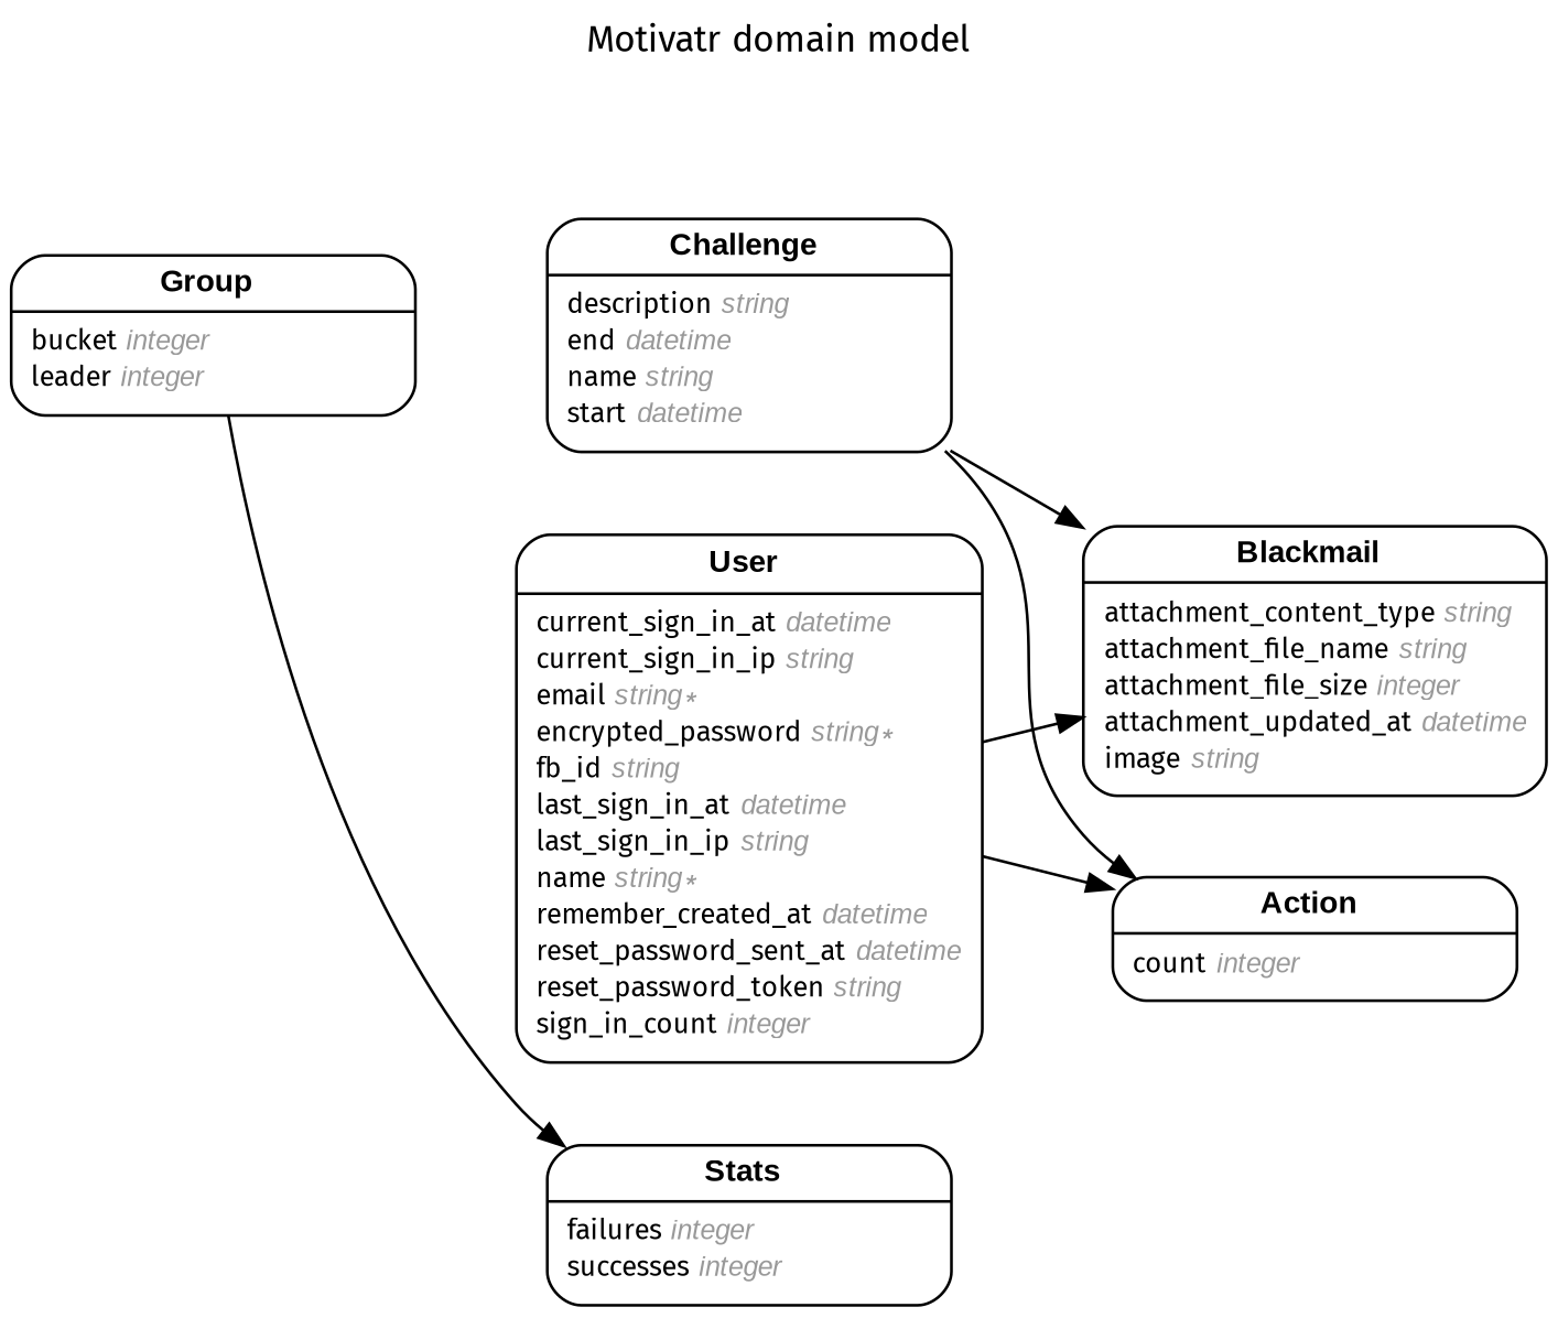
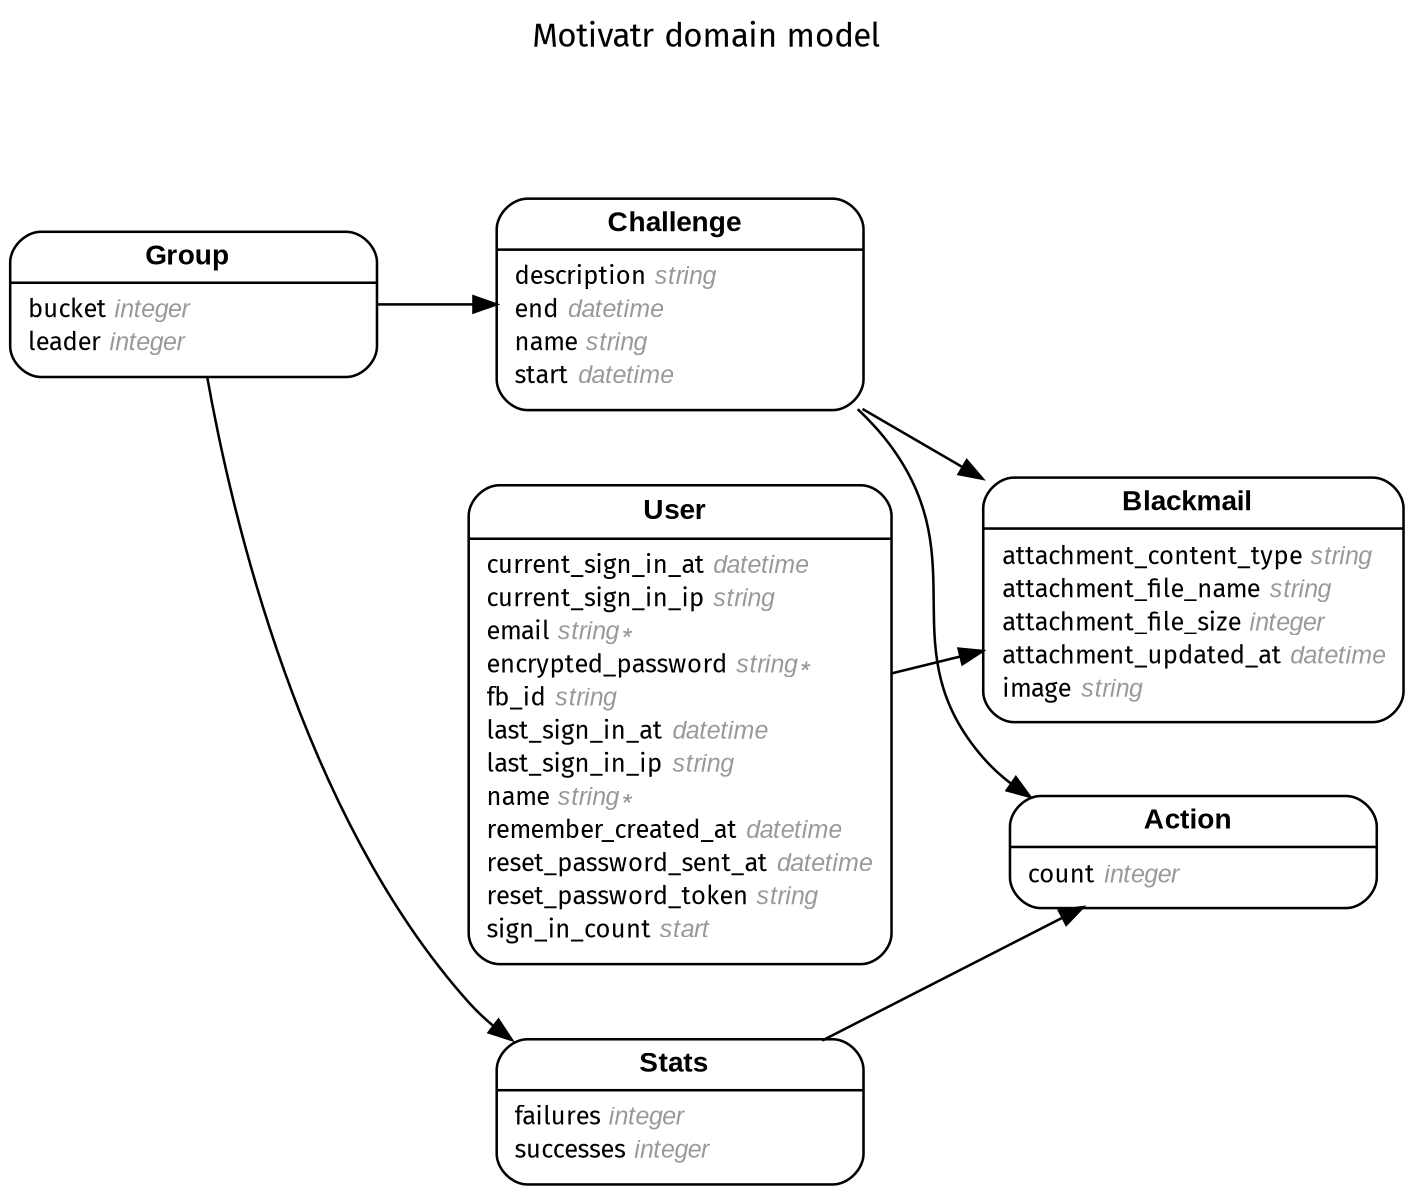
  digraph {
    concentrate=true
    fontname="Fira Sans"
    fontsize=13
    label="Motivatr domain model\n\n"
    labelloc=t
    nodesep=0.4
    rankdir=LR
    ranksep=0.5
    node [fontname="Fira Sans" fontsize=10 margin="0.07,0.05" penwidth=1.0 shape=Mrecord]
    edge [arrowhead=normal arrowsize=0.9 arrowtail=none dir=both fontname="Fira Sans" fontsize=7 labelangle=32 labeldistance=1.8 penwidth=1.0 weight=1]
    n1 [label=<<table border="0" align="center" cellspacing="0.5" cellpadding="0" width="134">   <tr><td align="center" valign="bottom" width="130"><font face="Arial Bold" point-size="11">Action</font></td></tr> </table> | <table border="0" align="left" cellspacing="2" cellpadding="0" width="134">   <tr><td align="left" width="130" port="count">count <font face="Arial Italic" color="grey60">integer</font></td></tr> </table> >]
    n2 [label=<<table border="0" align="center" cellspacing="0.5" cellpadding="0" width="134">   <tr><td align="center" valign="bottom" width="130"><font face="Arial Bold" point-size="11">Blackmail</font></td></tr> </table> | <table border="0" align="left" cellspacing="2" cellpadding="0" width="134">   <tr><td align="left" width="130" port="attachment_content_type">attachment_content_type <font face="Arial Italic" color="grey60">string</font></td></tr>   <tr><td align="left" width="130" port="attachment_file_name">attachment_file_name <font face="Arial Italic" color="grey60">string</font></td></tr>   <tr><td align="left" width="130" port="attachment_file_size">attachment_file_size <font face="Arial Italic" color="grey60">integer</font></td></tr>   <tr><td align="left" width="130" port="attachment_updated_at">attachment_updated_at <font face="Arial Italic" color="grey60">datetime</font></td></tr>   <tr><td align="left" width="130" port="image">image <font face="Arial Italic" color="grey60">string</font></td></tr> </table> >]
    n3 [label=<<table border="0" align="center" cellspacing="0.5" cellpadding="0" width="134">   <tr><td align="center" valign="bottom" width="130"><font face="Arial Bold" point-size="11">Challenge</font></td></tr> </table> | <table border="0" align="left" cellspacing="2" cellpadding="0" width="134">   <tr><td align="left" width="130" port="description">description <font face="Arial Italic" color="grey60">string</font></td></tr>   <tr><td align="left" width="130" port="end">end <font face="Arial Italic" color="grey60">datetime</font></td></tr>   <tr><td align="left" width="130" port="name">name <font face="Arial Italic" color="grey60">string</font></td></tr>   <tr><td align="left" width="130" port="start">start <font face="Arial Italic" color="grey60">datetime</font></td></tr> </table> >]
    n4 [label=<<table border="0" align="center" cellspacing="0.5" cellpadding="0" width="134">   <tr><td align="center" valign="bottom" width="130"><font face="Arial Bold" point-size="11">Group</font></td></tr> </table> | <table border="0" align="left" cellspacing="2" cellpadding="0" width="134">   <tr><td align="left" width="130" port="bucket">bucket <font face="Arial Italic" color="grey60">integer</font></td></tr>   <tr><td align="left" width="130" port="leader">leader <font face="Arial Italic" color="grey60">integer</font></td></tr> </table> >]
    n5 [label=<<table border="0" align="center" cellspacing="0.5" cellpadding="0" width="134">   <tr><td align="center" valign="bottom" width="130"><font face="Arial Bold" point-size="11">Stats</font></td></tr> </table> | <table border="0" align="left" cellspacing="2" cellpadding="0" width="134">   <tr><td align="left" width="130" port="failures">failures <font face="Arial Italic" color="grey60">integer</font></td></tr>   <tr><td align="left" width="130" port="successes">successes <font face="Arial Italic" color="grey60">integer</font></td></tr> </table> >]
-   n6 [label=<<table border="0" align="center" cellspacing="0.5" cellpadding="0" width="134">   <tr><td align="center" valign="bottom" width="130"><font face="Arial Bold" point-size="11">User</font></td></tr> </table> | <table border="0" align="left" cellspacing="2" cellpadding="0" width="134">   <tr><td align="left" width="130" port="current_sign_in_at">current_sign_in_at <font face="Arial Italic" color="grey60">datetime</font></td></tr>   <tr><td align="left" width="130" port="current_sign_in_ip">current_sign_in_ip <font face="Arial Italic" color="grey60">string</font></td></tr>   <tr><td align="left" width="130" port="email">email <font face="Arial Italic" color="grey60">string ∗</font></td></tr>   <tr><td align="left" width="130" port="encrypted_password">encrypted_password <font face="Arial Italic" color="grey60">string ∗</font></td></tr>   <tr><td align="left" width="130" port="fb_id">fb_id <font face="Arial Italic" color="grey60">string</font></td></tr>   <tr><td align="left" width="130" port="last_sign_in_at">last_sign_in_at <font face="Arial Italic" color="grey60">datetime</font></td></tr>   <tr><td align="left" width="130" port="last_sign_in_ip">last_sign_in_ip <font face="Arial Italic" color="grey60">string</font></td></tr>   <tr><td align="left" width="130" port="name">name <font face="Arial Italic" color="grey60">string ∗</font></td></tr>   <tr><td align="left" width="130" port="remember_created_at">remember_created_at <font face="Arial Italic" color="grey60">datetime</font></td></tr>   <tr><td align="left" width="130" port="reset_password_sent_at">reset_password_sent_at <font face="Arial Italic" color="grey60">datetime</font></td></tr>   <tr><td align="left" width="130" port="reset_password_token">reset_password_token <font face="Arial Italic" color="grey60">string</font></td></tr>   <tr><td align="left" width="130" port="sign_in_count">sign_in_count <font face="Arial Italic" color="grey60">integer</font></td></tr> </table> >]
+   n6 [label=<<table border="0" align="center" cellspacing="0.5" cellpadding="0" width="134">   <tr><td align="center" valign="bottom" width="130"><font face="Arial Bold" point-size="11">User</font></td></tr> </table> | <table border="0" align="left" cellspacing="2" cellpadding="0" width="134">   <tr><td align="left" width="130" port="current_sign_in_at">current_sign_in_at <font face="Arial Italic" color="grey60">datetime</font></td></tr>   <tr><td align="left" width="130" port="current_sign_in_ip">current_sign_in_ip <font face="Arial Italic" color="grey60">string</font></td></tr>   <tr><td align="left" width="130" port="email">email <font face="Arial Italic" color="grey60">string ∗</font></td></tr>   <tr><td align="left" width="130" port="encrypted_password">encrypted_password <font face="Arial Italic" color="grey60">string ∗</font></td></tr>   <tr><td align="left" width="130" port="fb_id">fb_id <font face="Arial Italic" color="grey60">string</font></td></tr>   <tr><td align="left" width="130" port="last_sign_in_at">last_sign_in_at <font face="Arial Italic" color="grey60">datetime</font></td></tr>   <tr><td align="left" width="130" port="last_sign_in_ip">last_sign_in_ip <font face="Arial Italic" color="grey60">string</font></td></tr>   <tr><td align="left" width="130" port="name">name <font face="Arial Italic" color="grey60">string ∗</font></td></tr>   <tr><td align="left" width="130" port="remember_created_at">remember_created_at <font face="Arial Italic" color="grey60">datetime</font></td></tr>   <tr><td align="left" width="130" port="reset_password_sent_at">reset_password_sent_at <font face="Arial Italic" color="grey60">datetime</font></td></tr>   <tr><td align="left" width="130" port="reset_password_token">reset_password_token <font face="Arial Italic" color="grey60">string</font></td></tr>   <tr><td align="left" width="130" port="sign_in_count">sign_in_count <font face="Arial Italic" color="grey60">start</font></td></tr> </table> >]
    n3 -> n1
    n3 -> n2
+   n4 -> n3 [weight=2]
    n4 -> n5
-   n6 -> n1
+   n5 -> n1
    n6 -> n2 [weight=2]
  }
